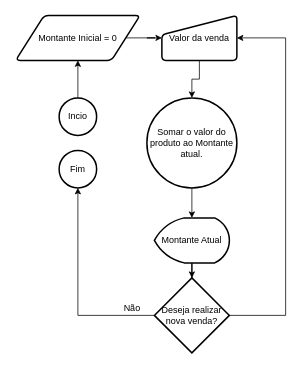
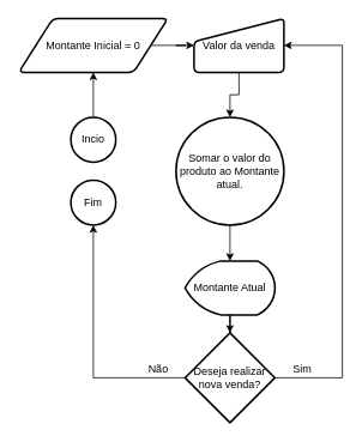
  <mxCell id="0" />
  <mxCell id="1" parent="0" />
  <mxCell id="2" style="edgeStyle=orthogonalEdgeStyle;rounded=0;orthogonalLoop=1;jettySize=auto;html=1;" edge="1" parent="1" source="3" target="5"><mxGeometry relative="1" as="geometry" /></mxCell>
  <mxCell id="3" value="Incio" style="strokeWidth=2;html=1;shape=mxgraph.flowchart.start_2;whiteSpace=wrap;" vertex="1" parent="1"><mxGeometry x="78" y="130" width="50" height="50" as="geometry" /></mxCell>
  <mxCell id="4" style="edgeStyle=orthogonalEdgeStyle;rounded=0;orthogonalLoop=1;jettySize=auto;html=1;" edge="1" parent="1" source="5" target="13"><mxGeometry relative="1" as="geometry" /></mxCell>
  <mxCell id="5" value="Montante Inicial = 0&lt;br&gt;" style="shape=parallelogram;html=1;strokeWidth=2;perimeter=parallelogramPerimeter;whiteSpace=wrap;rounded=1;arcSize=12;size=0.23;" vertex="1" parent="1"><mxGeometry x="20" y="20" width="166" height="60" as="geometry" /></mxCell>
  <mxCell id="6" style="edgeStyle=orthogonalEdgeStyle;rounded=0;orthogonalLoop=1;jettySize=auto;html=1;" edge="1" parent="1" source="7" target="17"><mxGeometry relative="1" as="geometry" /></mxCell>
  <mxCell id="7" value="Somar o valor do produto ao Montante atual." style="ellipse;whiteSpace=wrap;html=1;absoluteArcSize=1;arcSize=14;strokeWidth=2;" vertex="1" parent="1"><mxGeometry x="195" y="130" width="120" height="120" as="geometry" /></mxCell>
  <mxCell id="8" style="edgeStyle=orthogonalEdgeStyle;rounded=0;orthogonalLoop=1;jettySize=auto;html=1;" edge="1" parent="1" source="10" target="11"><mxGeometry relative="1" as="geometry" /></mxCell>
  <mxCell id="9" style="edgeStyle=orthogonalEdgeStyle;rounded=0;orthogonalLoop=1;jettySize=auto;html=1;entryX=1;entryY=0.5;entryDx=0;entryDy=0;" edge="1" parent="1" source="10" target="13"><mxGeometry relative="1" as="geometry"><Array as="points"><mxPoint x="380" y="420" /><mxPoint x="380" y="50" /></Array></mxGeometry></mxCell>
  <mxCell id="10" value="Deseja realizar nova venda?" style="strokeWidth=2;html=1;shape=mxgraph.flowchart.decision;whiteSpace=wrap;" vertex="1" parent="1"><mxGeometry x="205" y="370" width="100" height="100" as="geometry" /></mxCell>
  <mxCell id="11" value="Fim" style="strokeWidth=2;html=1;shape=mxgraph.flowchart.start_2;whiteSpace=wrap;" vertex="1" parent="1"><mxGeometry x="78" y="200" width="50" height="50" as="geometry" /></mxCell>
  <mxCell id="12" style="edgeStyle=orthogonalEdgeStyle;rounded=0;orthogonalLoop=1;jettySize=auto;html=1;" edge="1" parent="1" source="13" target="7"><mxGeometry relative="1" as="geometry" /></mxCell>
  <mxCell id="13" value="Valor da venda" style="html=1;strokeWidth=2;shape=manualInput;whiteSpace=wrap;rounded=1;size=26;arcSize=11;" vertex="1" parent="1"><mxGeometry x="215" y="20" width="100" height="60" as="geometry" /></mxCell>
+ <mxCell id="14" value="Sim" style="text;html=1;align=center;verticalAlign=middle;resizable=0;points=[];autosize=1;" vertex="1" parent="1"><mxGeometry x="315" y="400" width="40" height="20" as="geometry" /></mxCell>
  <mxCell id="15" value="Não" style="text;html=1;align=center;verticalAlign=middle;resizable=0;points=[];autosize=1;" vertex="1" parent="1"><mxGeometry x="155" y="400" width="40" height="20" as="geometry" /></mxCell>
  <mxCell id="16" style="edgeStyle=orthogonalEdgeStyle;rounded=0;orthogonalLoop=1;jettySize=auto;html=1;" edge="1" parent="1" source="17" target="10"><mxGeometry relative="1" as="geometry" /></mxCell>
  <mxCell id="17" value="Montante Atual" style="strokeWidth=2;html=1;shape=mxgraph.flowchart.display;whiteSpace=wrap;" vertex="1" parent="1"><mxGeometry x="205" y="290" width="100" height="60" as="geometry" /></mxCell>
